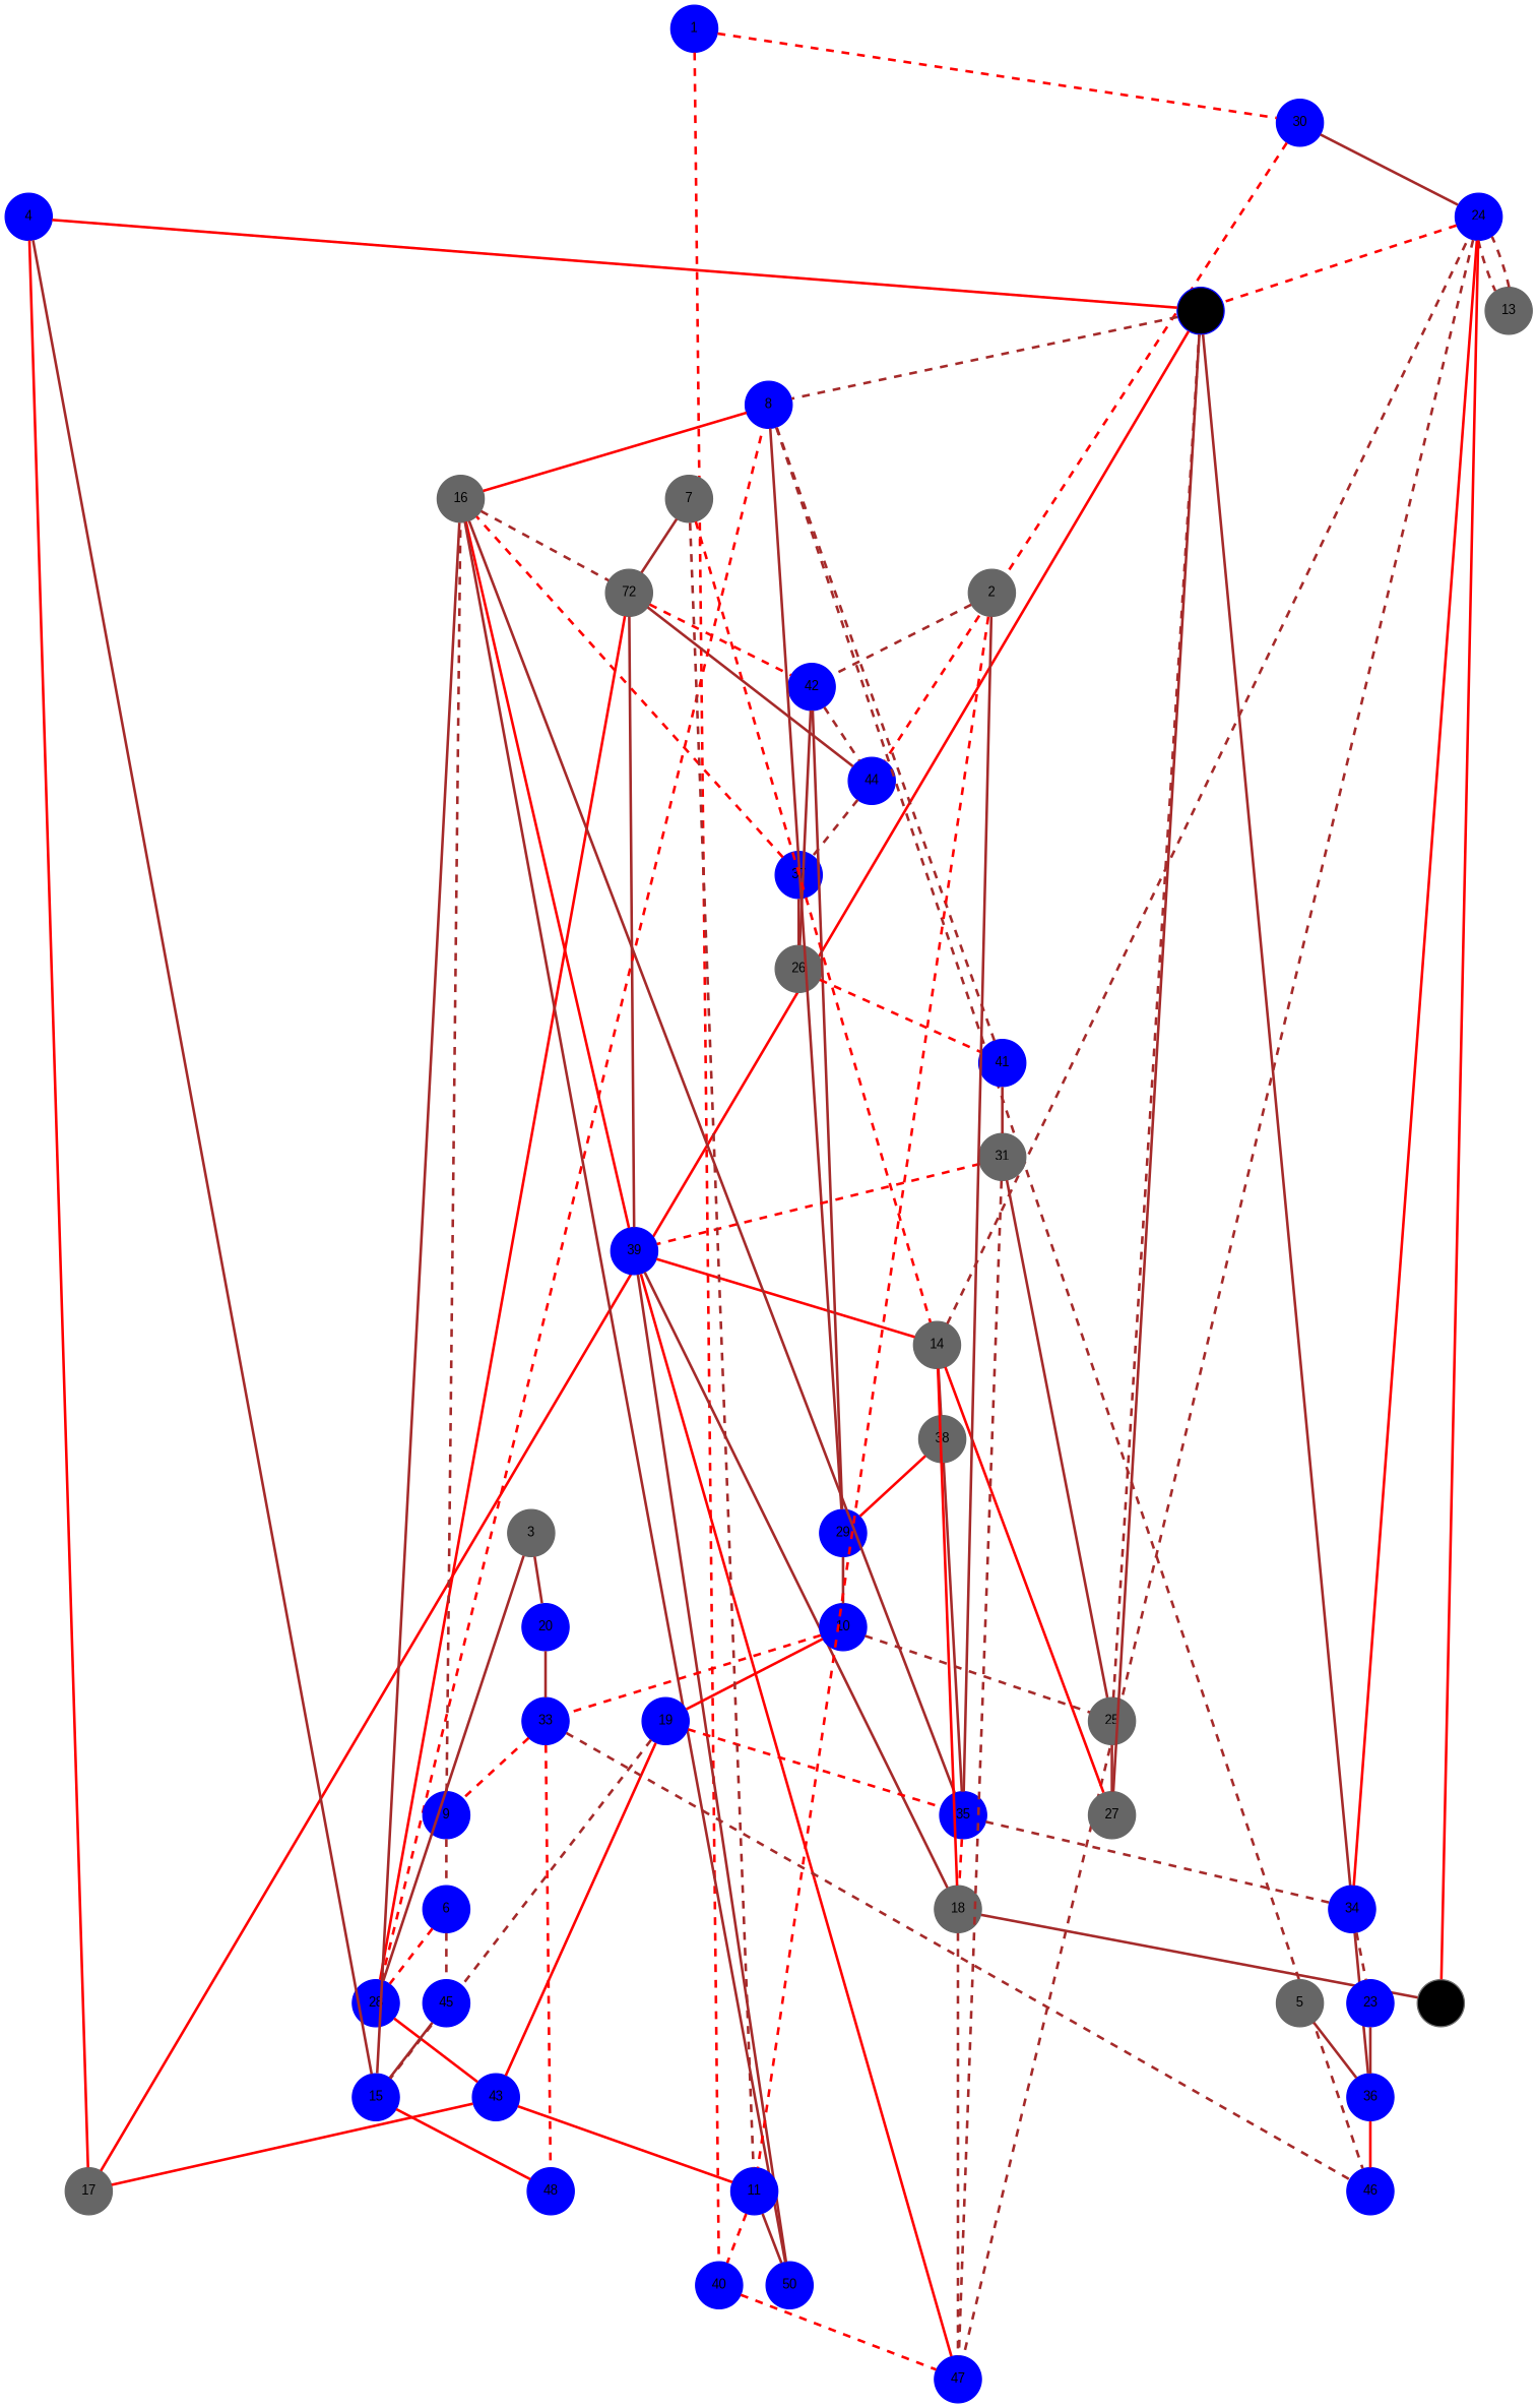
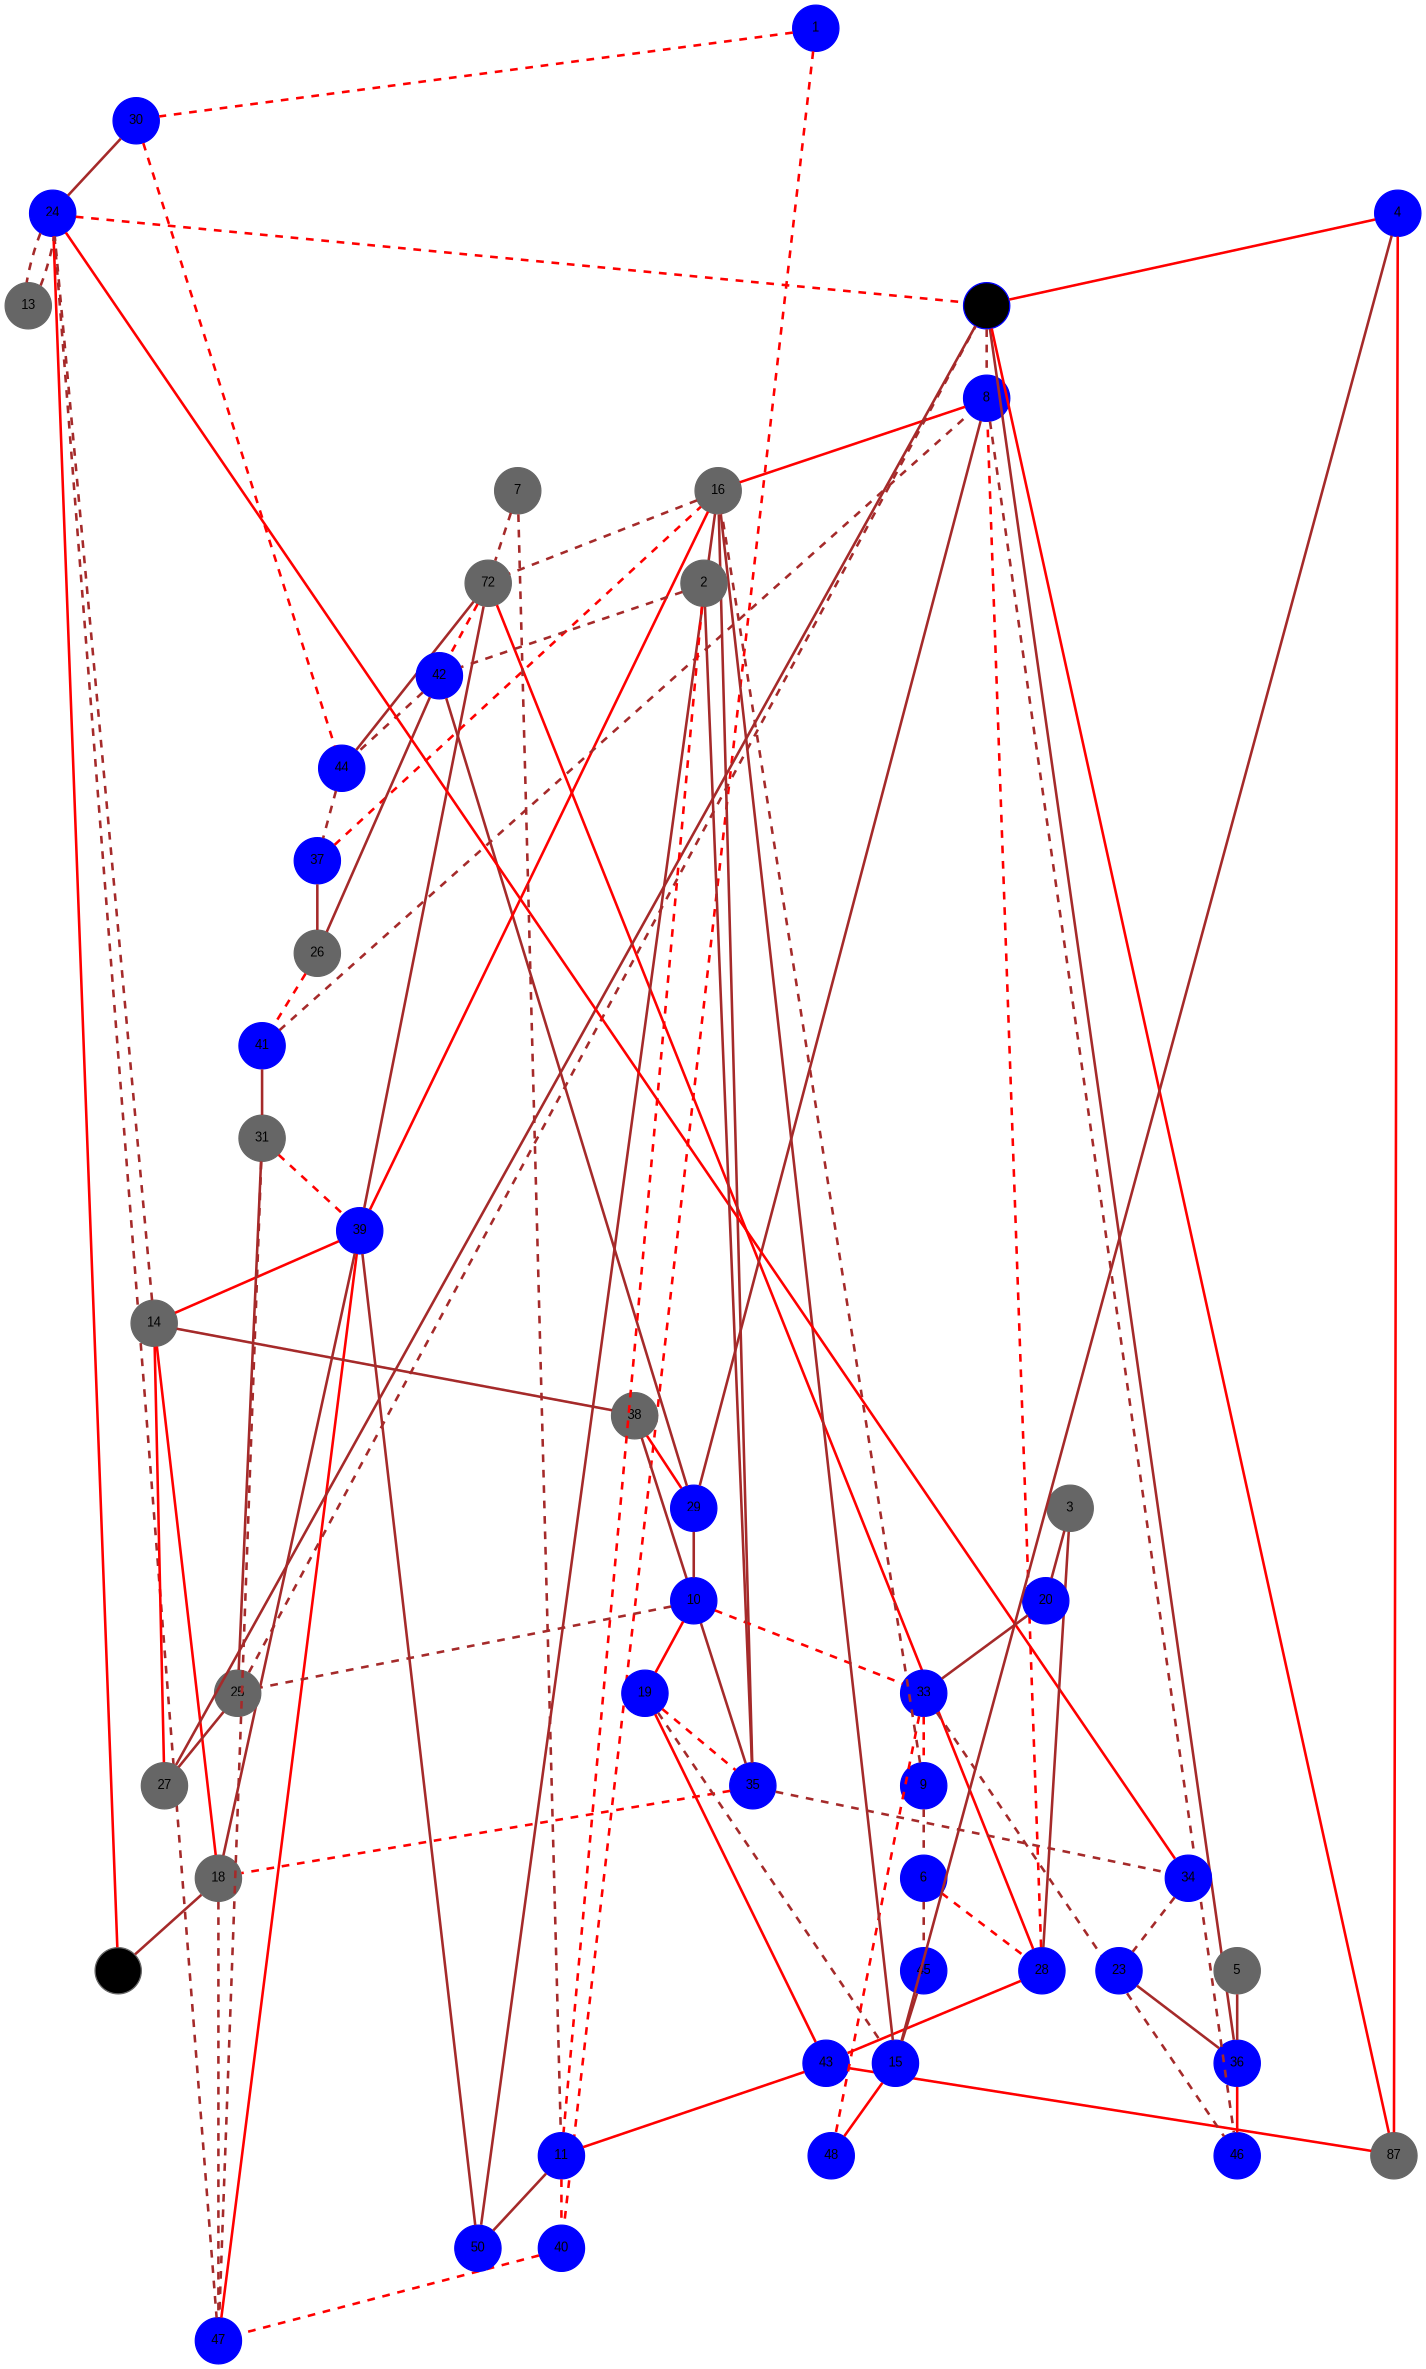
  graph {
    splines=line
    node [color=blue fixedsize=true fontname=Arial fontsize=10 shape=circle style=filled]
    edge [arrowhead=none color=brown f=1 penwidth=2 style=bold]
    1 [height=0.5 width=0.5]
    30 [height=0.5 width=0.5]
    40 [height=0.5 width=0.5]
    24 [height=0.5 width=0.5]
    44 [height=0.5 width=0.5]
    47 [height=0.5 width=0.5]
    12 [fillcolor=black height=0.5 width=0.5]
    13 [color=gray40 height=0.5 width=0.5]
    49 [color=gray40 fillcolor=black height=0.5 width=0.5]
    n10 [color=gray40 height=0.5 label=72 width=0.5]
    37 [height=0.5 width=0.5]
    8 [height=0.5 width=0.5]
    36 [height=0.5 width=0.5]
-   17 [color=gray40 height=0.5 width=0.5]
+   17 [color=gray40 height=0.5 width=0.5 label=87]
    39 [height=0.5 width=0.5]
    42 [height=0.5 width=0.5]
    28 [height=0.5 width=0.5]
    16 [color=gray40 height=0.5 width=0.5]
    26 [color=gray40 height=0.5 width=0.5]
    46 [height=0.5 width=0.5]
    38 [color=gray40 height=0.5 width=0.5]
    29 [height=0.5 width=0.5]
    35 [height=0.5 width=0.5]
    50 [height=0.5 width=0.5]
    14 [color=gray40 height=0.5 width=0.5]
    18 [color=gray40 height=0.5 width=0.5]
    43 [height=0.5 width=0.5]
    41 [height=0.5 width=0.5]
    10 [height=0.5 width=0.5]
    11 [height=0.5 width=0.5]
    25 [color=gray40 height=0.5 width=0.5]
    19 [height=0.5 width=0.5]
    33 [height=0.5 width=0.5]
    27 [color=gray40 height=0.5 width=0.5]
    15 [height=0.5 width=0.5]
    9 [height=0.5 width=0.5]
    48 [height=0.5 width=0.5]
    34 [height=0.5 width=0.5]
    6 [height=0.5 width=0.5]
    23 [height=0.5 width=0.5]
    45 [height=0.5 width=0.5]
    31 [color=gray40 height=0.5 width=0.5]
    2 [color=gray40 height=0.5 width=0.5]
    3 [color=gray40 height=0.5 width=0.5]
    20 [height=0.5 width=0.5]
    4 [height=0.5 width=0.5]
    5 [color=gray40 height=0.5 width=0.5]
    7 [color=gray40 height=0.5 width=0.5]
    1 -- 30 [color=red style=dashed]
    1 -- 40 [color=red f=14 style=dashed]
    30 -- 24
    30 -- 44 [color=red f=15 style=dashed]
    40 -- 47 [color=red style=dashed]
    24 -- 47 [f=12 style=dashed]
    24 -- 12 [color=red f=19 style=dashed]
    24 -- 13 [style=dashed]
    24 -- 49 [color=red]
    44 -- n10 [f=15]
    44 -- 37 [f=2 style=dashed]
    12 -- 8 [style=dashed]
    12 -- 36 [f=5]
    12 -- 17 [color=red f=16]
    13 -- 24 [f=19 style=dashed]
    n10 -- 39 [f=13]
    n10 -- 42 [color=red f=15 style=dashed]
    n10 -- 28 [color=red]
    37 -- 16 [color=red f=14 style=dashed]
    37 -- 26 [f=2]
    8 -- 16 [color=red f=18]
    8 -- 46 [style=dashed]
    36 -- 46 [color=red f=4]
    39 -- 47 [color=red f=10]
    39 -- 50 [f=2]
    39 -- 14 [color=red f=2]
    39 -- 18 [f=17]
    42 -- 44 [f=2 style=dashed]
    42 -- 29 [f=12]
    28 -- 8 [color=red f=18 style=dashed]
    28 -- 43 [color=red]
    16 -- n10 [f=14 style=dashed]
    16 -- 39 [color=red f=8]
    16 -- 50 [f=2]
    26 -- 42 [f=15]
    26 -- 41 [color=red f=2 style=dashed]
    38 -- 29 [color=red]
    38 -- 35 [f=15]
    29 -- 8 [f=17]
    29 -- 10
    35 -- 16 [f=6]
    35 -- 18 [color=red f=16 style=dashed]
    35 -- 34 [f=4 style=dashed]
    14 -- 24 [f=15 style=dashed]
    14 -- 38 [f=18]
    14 -- 18 [color=red f=2]
    18 -- 47 [f=20 style=dashed]
    18 -- 49 [f=2]
    43 -- 17 [color=red f=19]
    43 -- 11 [color=red]
    41 -- 8 [f=16 style=dashed]
    41 -- 31 [f=2]
    10 -- 25 [style=dashed]
    10 -- 19 [color=red f=5]
    10 -- 33 [color=red style=dashed]
    11 -- 40 [color=red style=dashed]
    11 -- 50
    25 -- 12 [style=dashed]
    25 -- 27
    19 -- 35 [color=red f=4 style=dashed]
    19 -- 43 [color=red f=4]
    19 -- 15 [f=9 style=dashed]
    33 -- 46 [f=3 style=dashed]
    33 -- 9 [color=red f=2 style=dashed]
    33 -- 48 [color=red f=17 style=dashed]
    27 -- 12
    27 -- 14 [color=red f=8]
    15 -- 16 [f=2]
    15 -- 48 [color=red f=2]
    9 -- 16 [style=dashed]
    9 -- 6 [f=2 style=dashed]
    34 -- 24 [color=red f=11]
    34 -- 23 [f=4 style=dashed]
    6 -- 28 [color=red f=10 style=dashed]
    6 -- 45 [f=2 style=dashed]
    23 -- 36 [f=4]
    45 -- 15 [f=2]
    31 -- 47 [f=17 style=dashed]
    31 -- 39 [color=red f=2 style=dashed]
    31 -- 25 [f=14]
    2 -- 42 [f=2 style=dashed]
    2 -- 35 [f=3]
    2 -- 11 [color=red f=19 style=dashed]
    3 -- 28 [f=19]
    3 -- 20 [f=2]
    20 -- 33 [f=2]
    4 -- 12 [color=red f=16]
    4 -- 17 [color=red f=4]
    4 -- 15 [f=6]
    5 -- 36 [f=6]
-   7 -- n10
-   7 -- 14 [color=red f=17 style=dashed]
+   7 -- n10 [style=dashed]
    7 -- 11 [f=2 style=dashed]
  }
